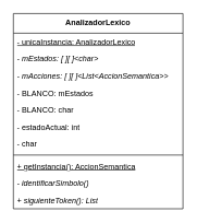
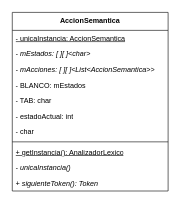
  <mxCell id="0" />
  <mxCell id="1" parent="0" />
- <mxCell id="2" value="AnalizadorLexico" style="swimlane;fontStyle=1;align=center;verticalAlign=top;childLayout=stackLayout;horizontal=1;startSize=30;horizontalStack=0;resizeParent=1;resizeParentMax=0;resizeLast=0;collapsible=1;marginBottom=0;whiteSpace=wrap;html=1;" vertex="1" parent="1"><mxGeometry x="20" y="20" width="260" height="298" as="geometry" /></mxCell>
- <mxCell id="3" value="- unicaInstancia: AnalizadorLexico" style="text;strokeColor=none;fillColor=none;align=left;verticalAlign=top;spacingLeft=4;spacingRight=4;overflow=hidden;rotatable=0;points=[[0,0.5],[1,0.5]];portConstraint=eastwest;whiteSpace=wrap;html=1;fontStyle=4" vertex="1" parent="2"><mxGeometry y="30" width="260" height="26" as="geometry" /></mxCell>
+ <mxCell id="2" value="AccionSemantica" style="swimlane;fontStyle=1;align=center;verticalAlign=top;childLayout=stackLayout;horizontal=1;startSize=30;horizontalStack=0;resizeParent=1;resizeParentMax=0;resizeLast=0;collapsible=1;marginBottom=0;whiteSpace=wrap;html=1;" vertex="1" parent="1"><mxGeometry x="20" y="20" width="260" height="298" as="geometry" /></mxCell>
+ <mxCell id="3" value="- unicaInstancia: AccionSemantica" style="text;strokeColor=none;fillColor=none;align=left;verticalAlign=top;spacingLeft=4;spacingRight=4;overflow=hidden;rotatable=0;points=[[0,0.5],[1,0.5]];portConstraint=eastwest;whiteSpace=wrap;html=1;fontStyle=4" vertex="1" parent="2"><mxGeometry y="30" width="260" height="26" as="geometry" /></mxCell>
  <mxCell id="4" value="- mEstados: [ ][ ]&amp;lt;char&amp;gt;" style="text;strokeColor=none;fillColor=none;align=left;verticalAlign=top;spacingLeft=4;spacingRight=4;overflow=hidden;rotatable=0;points=[[0,0.5],[1,0.5]];portConstraint=eastwest;whiteSpace=wrap;html=1;fontStyle=2" vertex="1" parent="2"><mxGeometry y="56" width="260" height="26" as="geometry" /></mxCell>
  <mxCell id="5" value="- mAcciones: [ ][ ]&amp;lt;List&amp;lt;AccionSemantica&amp;gt;&amp;gt;" style="text;strokeColor=none;fillColor=none;align=left;verticalAlign=top;spacingLeft=4;spacingRight=4;overflow=hidden;rotatable=0;points=[[0,0.5],[1,0.5]];portConstraint=eastwest;whiteSpace=wrap;html=1;fontStyle=2" vertex="1" parent="2"><mxGeometry y="82" width="260" height="26" as="geometry" /></mxCell>
  <mxCell id="6" value="- BLANCO: mEstados" style="text;strokeColor=none;fillColor=none;align=left;verticalAlign=top;spacingLeft=4;spacingRight=4;overflow=hidden;rotatable=0;points=[[0,0.5],[1,0.5]];portConstraint=eastwest;whiteSpace=wrap;html=1;fontStyle=0" vertex="1" parent="2"><mxGeometry y="108" width="260" height="26" as="geometry" /></mxCell>
- <mxCell id="7" value="- BLANCO: char" style="text;strokeColor=none;fillColor=none;align=left;verticalAlign=top;spacingLeft=4;spacingRight=4;overflow=hidden;rotatable=0;points=[[0,0.5],[1,0.5]];portConstraint=eastwest;whiteSpace=wrap;html=1;fontStyle=0" vertex="1" parent="2"><mxGeometry y="134" width="260" height="26" as="geometry" /></mxCell>
+ <mxCell id="7" value="- TAB: char" style="text;strokeColor=none;fillColor=none;align=left;verticalAlign=top;spacingLeft=4;spacingRight=4;overflow=hidden;rotatable=0;points=[[0,0.5],[1,0.5]];portConstraint=eastwest;whiteSpace=wrap;html=1;fontStyle=0" vertex="1" parent="2"><mxGeometry y="134" width="260" height="26" as="geometry" /></mxCell>
  <mxCell id="8" value="- estadoActual: int" style="text;strokeColor=none;fillColor=none;align=left;verticalAlign=top;spacingLeft=4;spacingRight=4;overflow=hidden;rotatable=0;points=[[0,0.5],[1,0.5]];portConstraint=eastwest;whiteSpace=wrap;html=1;fontStyle=0" vertex="1" parent="2"><mxGeometry y="160" width="260" height="26" as="geometry" /></mxCell>
  <mxCell id="9" value="- char" style="text;strokeColor=none;fillColor=none;align=left;verticalAlign=top;spacingLeft=4;spacingRight=4;overflow=hidden;rotatable=0;points=[[0,0.5],[1,0.5]];portConstraint=eastwest;whiteSpace=wrap;html=1;fontStyle=0" vertex="1" parent="2"><mxGeometry y="186" width="260" height="26" as="geometry" /></mxCell>
  <mxCell id="10" value="" style="line;strokeWidth=1;fillColor=none;align=left;verticalAlign=middle;spacingTop=-1;spacingLeft=3;spacingRight=3;rotatable=0;labelPosition=right;points=[];portConstraint=eastwest;strokeColor=inherit;" vertex="1" parent="2"><mxGeometry y="212" width="260" height="8" as="geometry" /></mxCell>
- <mxCell id="11" value="+ getInstancia(): AccionSemantica" style="text;strokeColor=none;fillColor=none;align=left;verticalAlign=top;spacingLeft=4;spacingRight=4;overflow=hidden;rotatable=0;points=[[0,0.5],[1,0.5]];portConstraint=eastwest;whiteSpace=wrap;html=1;fontStyle=4" vertex="1" parent="2"><mxGeometry y="220" width="260" height="26" as="geometry" /></mxCell>
- <mxCell id="12" value="- identificarSimbolo()" style="text;strokeColor=none;fillColor=none;align=left;verticalAlign=top;spacingLeft=4;spacingRight=4;overflow=hidden;rotatable=0;points=[[0,0.5],[1,0.5]];portConstraint=eastwest;whiteSpace=wrap;html=1;fontStyle=2" vertex="1" parent="2"><mxGeometry y="246" width="260" height="26" as="geometry" /></mxCell>
- <mxCell id="13" value="+ siguienteToken(): List" style="text;strokeColor=none;fillColor=none;align=left;verticalAlign=top;spacingLeft=4;spacingRight=4;overflow=hidden;rotatable=0;points=[[0,0.5],[1,0.5]];portConstraint=eastwest;whiteSpace=wrap;html=1;fontStyle=2" vertex="1" parent="2"><mxGeometry y="272" width="260" height="26" as="geometry" /></mxCell>
+ <mxCell id="11" value="+ getInstancia(): AnalizadorLexico" style="text;strokeColor=none;fillColor=none;align=left;verticalAlign=top;spacingLeft=4;spacingRight=4;overflow=hidden;rotatable=0;points=[[0,0.5],[1,0.5]];portConstraint=eastwest;whiteSpace=wrap;html=1;fontStyle=4" vertex="1" parent="2"><mxGeometry y="220" width="260" height="26" as="geometry" /></mxCell>
+ <mxCell id="12" value="- unicaInstancia()" style="text;strokeColor=none;fillColor=none;align=left;verticalAlign=top;spacingLeft=4;spacingRight=4;overflow=hidden;rotatable=0;points=[[0,0.5],[1,0.5]];portConstraint=eastwest;whiteSpace=wrap;html=1;fontStyle=2" vertex="1" parent="2"><mxGeometry y="246" width="260" height="26" as="geometry" /></mxCell>
+ <mxCell id="13" value="+ siguienteToken(): Token" style="text;strokeColor=none;fillColor=none;align=left;verticalAlign=top;spacingLeft=4;spacingRight=4;overflow=hidden;rotatable=0;points=[[0,0.5],[1,0.5]];portConstraint=eastwest;whiteSpace=wrap;html=1;fontStyle=2" vertex="1" parent="2"><mxGeometry y="272" width="260" height="26" as="geometry" /></mxCell>
